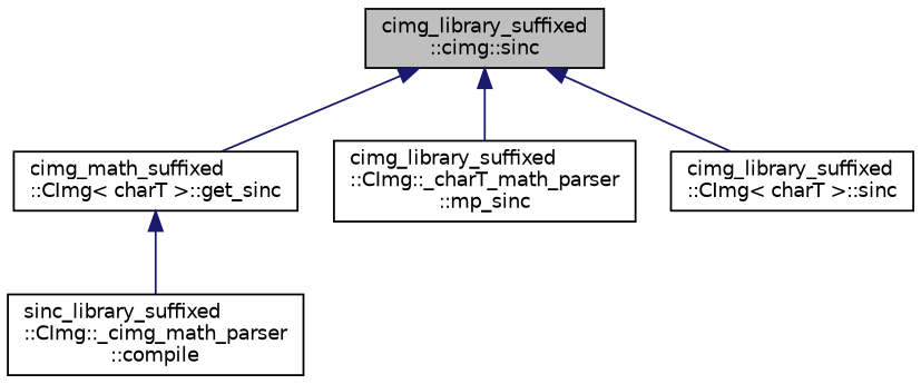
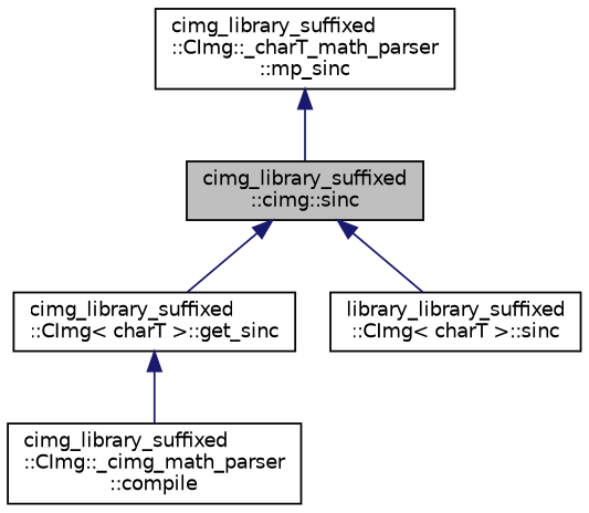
  digraph {
    rankdir=TB
    node [color=black fillcolor=white fontname=Helvetica fontsize=10 shape=record style=filled]
    edge [color=midnightblue dir=back fontname=Helvetica fontsize=10 labelfontname=Helvetica labelfontsize=10 style=solid]
    n1 [fillcolor=grey75 fontcolor=black height=0.2 label="cimg_library_suffixed\l::cimg::sinc" width=0.4]
-   n2 [height=0.2 label="cimg_math_suffixed\l::CImg\< charT \>::get_sinc" width=0.4]
+   n2 [height=0.2 label="cimg_library_suffixed\l::CImg\< charT \>::get_sinc" width=0.4]
    n3 [height=0.2 label="cimg_library_suffixed\l::CImg::_charT_math_parser\l::mp_sinc" width=0.4]
-   n4 [height=0.2 label="cimg_library_suffixed\l::CImg\< charT \>::sinc" width=0.4]
-   n5 [height=0.2 label="sinc_library_suffixed\l::CImg::_cimg_math_parser\l::compile" width=0.4]
+   n4 [height=0.2 label="library_library_suffixed\l::CImg\< charT \>::sinc" width=0.4]
+   n5 [height=0.2 label="cimg_library_suffixed\l::CImg::_cimg_math_parser\l::compile" width=0.4]
    n1 -> n2
-   n1 -> n3
+   n3 -> n1
    n1 -> n4
    n2 -> n5
  }
